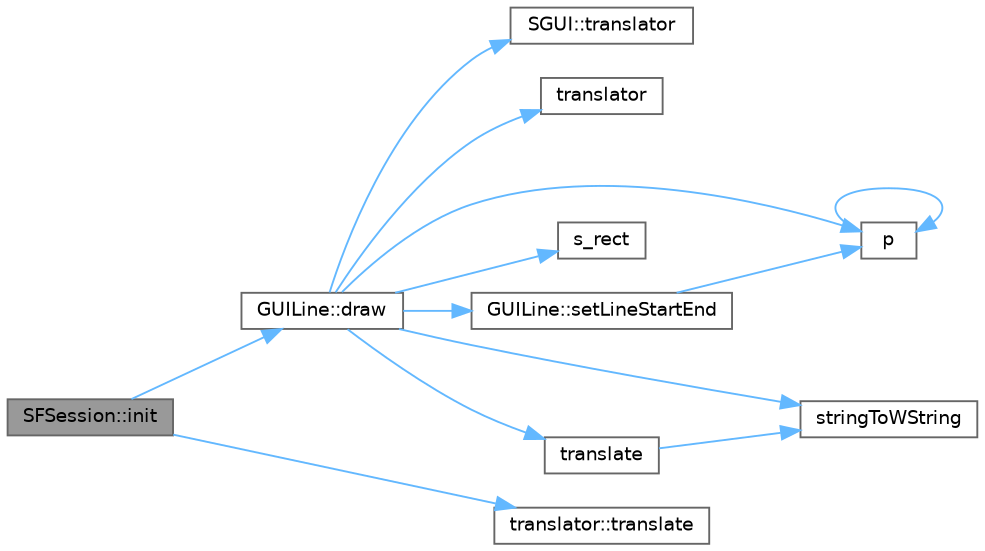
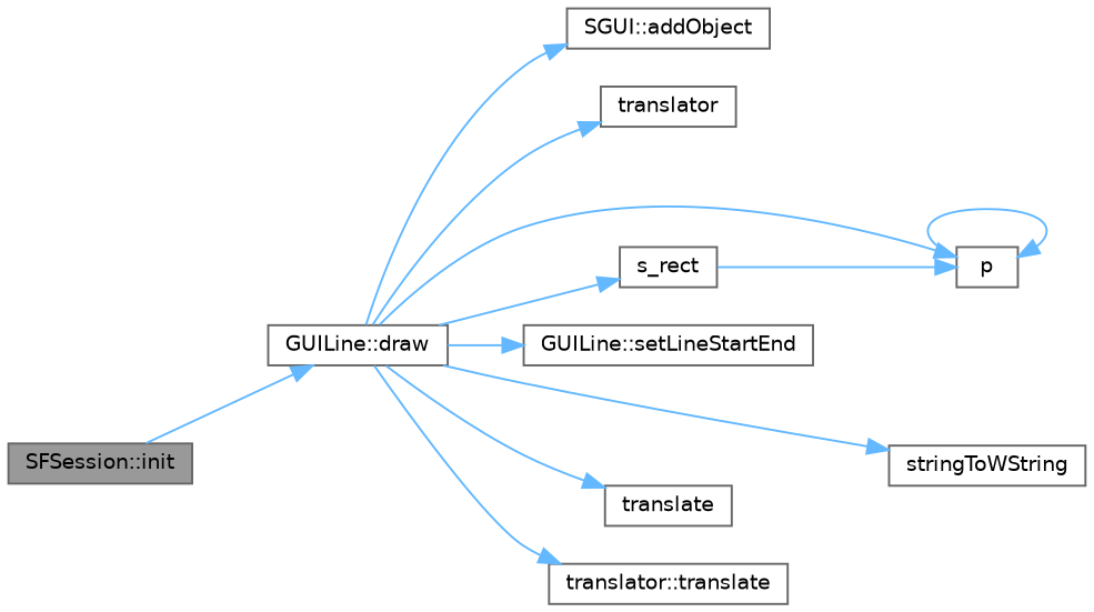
  digraph {
    fontname="DejaVu Sans"
    rankdir=LR
    node [color=grey40 fillcolor=white fontname="DejaVu Sans" fontsize=10 shape=box style=filled]
    edge [color=steelblue1 fontname="DejaVu Sans" fontsize=10 labelfontname=Helvetica labelfontsize=10 style=solid]
    n1 [color=gray40 fillcolor=grey60 fontcolor=black height=0.2 label="SFSession::init" width=0.4]
    n2 [height=0.2 label="GUILine::draw" width=0.4]
-   n3 [height=0.2 label="SGUI::translator" width=0.4]
+   n3 [height=0.2 label="SGUI::addObject" width=0.4]
    n4 [height=0.2 label=translator width=0.4]
    n5 [height=0.2 label=p width=0.4]
    n6 [height=0.2 label=s_rect width=0.4]
    n7 [height=0.2 label="GUILine::setLineStartEnd" width=0.4]
    n8 [height=0.2 label=stringToWString width=0.4]
    n9 [height=0.2 label=translate width=0.4]
    n10 [height=0.2 label="translator::translate" width=0.4]
    n1 -> n2
    n2 -> n3
    n2 -> n4
    n2 -> n5
    n2 -> n6
    n2 -> n7
    n2 -> n8
    n2 -> n9
-   n1 -> n10
+   n2 -> n10
    n5 -> n5
-   n7 -> n5
-   n9 -> n8
+   n6 -> n5
  }
